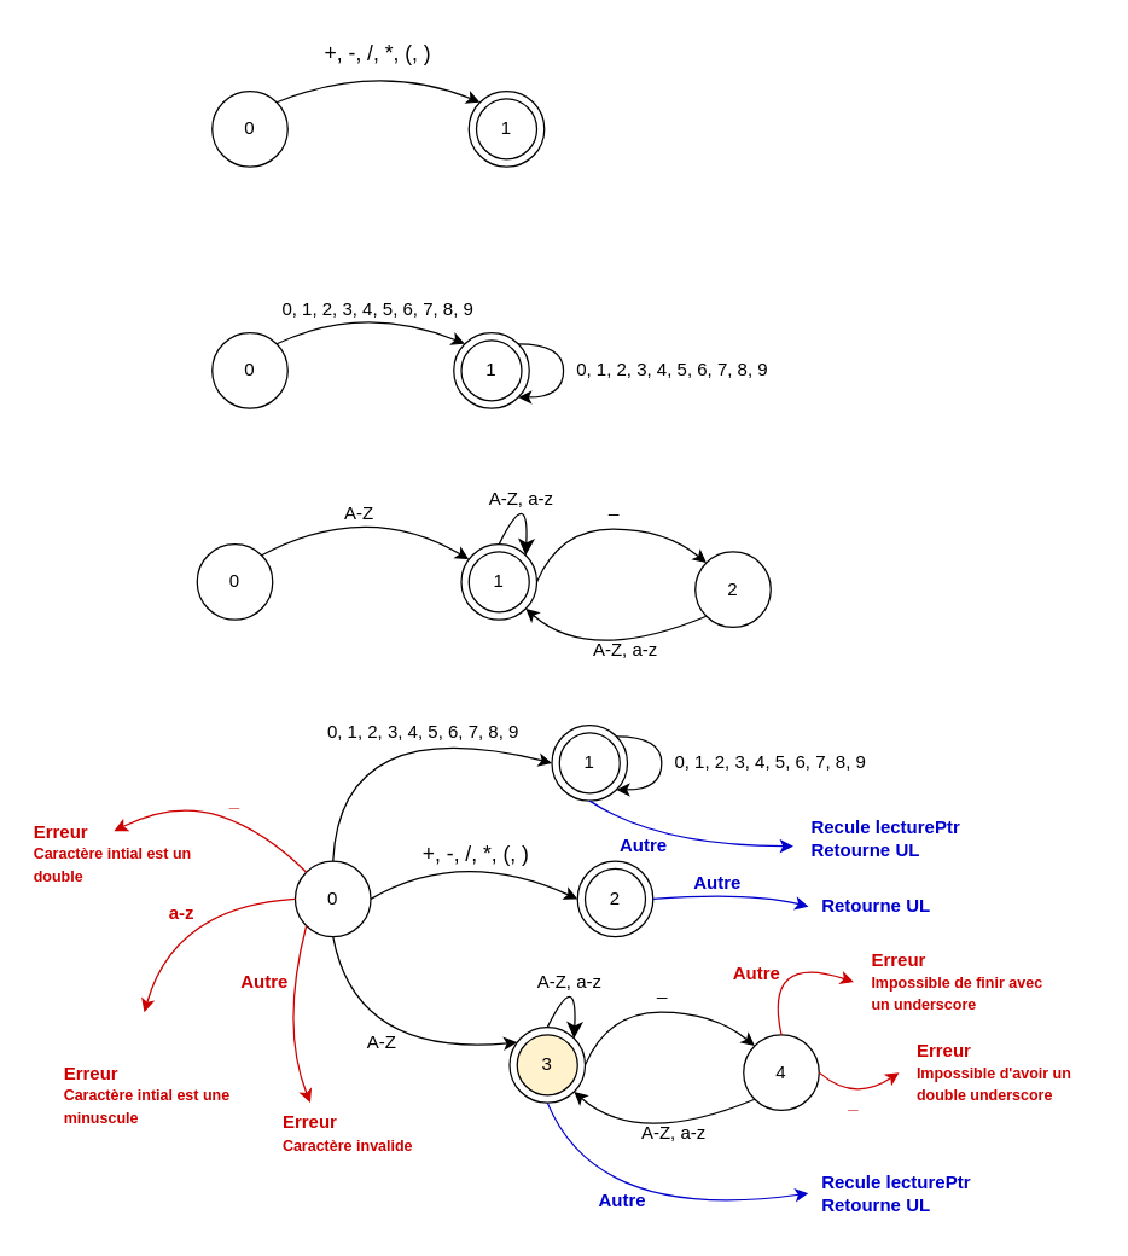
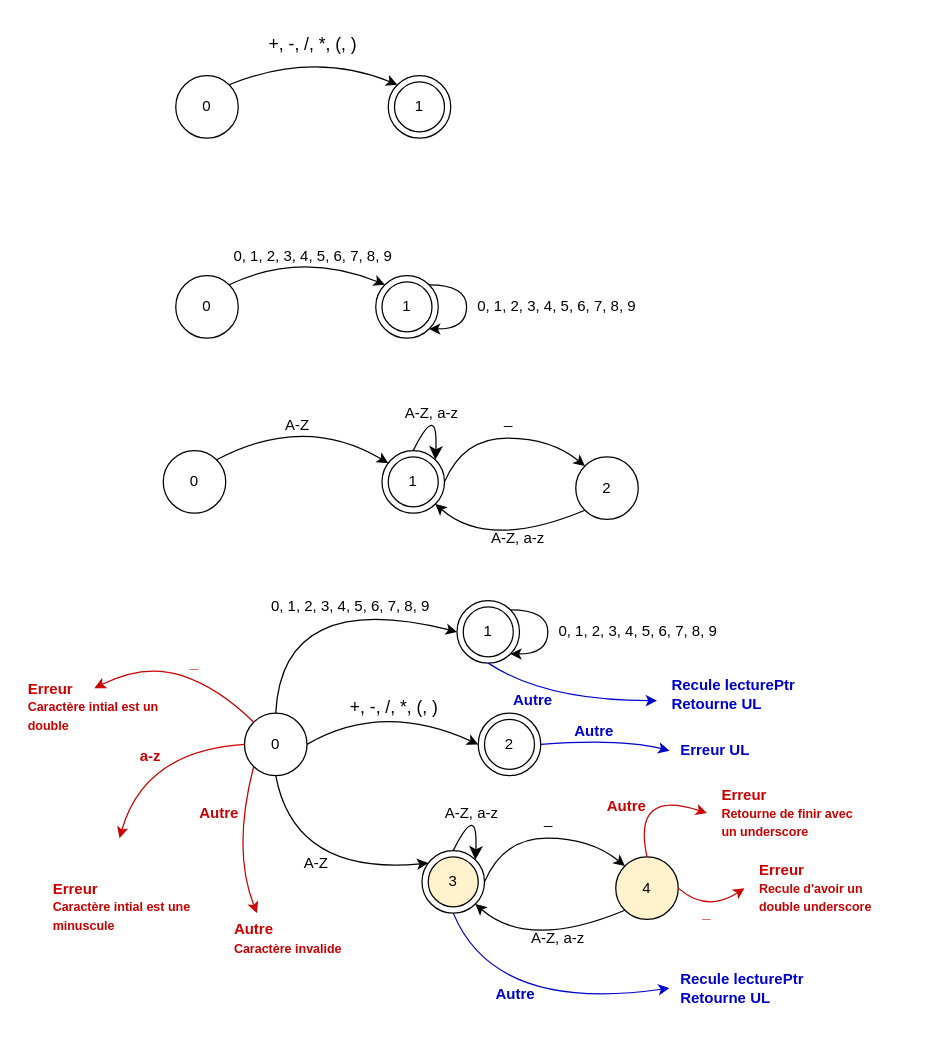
  <mxCell id="0" />
  <mxCell id="1" parent="0" />
  <mxCell id="2" value="0" style="ellipse;whiteSpace=wrap;html=1;aspect=fixed;" vertex="1" parent="1"><mxGeometry x="140" y="60" width="50" height="50" as="geometry" /></mxCell>
  <mxCell id="3" value="1" style="ellipse;whiteSpace=wrap;html=1;aspect=fixed;" vertex="1" parent="1"><mxGeometry x="310" y="60" width="50" height="50" as="geometry" /></mxCell>
  <mxCell id="4" value="1" style="ellipse;whiteSpace=wrap;html=1;aspect=fixed;" vertex="1" parent="1"><mxGeometry x="315" y="65" width="40" height="40" as="geometry" /></mxCell>
  <mxCell id="5" value="" style="endArrow=classic;html=1;rounded=0;exitX=1;exitY=0;exitDx=0;exitDy=0;entryX=0;entryY=0;entryDx=0;entryDy=0;curved=1;" edge="1" parent="1" source="2" target="3"><mxGeometry width="50" height="50" relative="1" as="geometry"><mxPoint x="190" y="60" as="sourcePoint" /><mxPoint x="240" y="10" as="targetPoint" /><Array as="points"><mxPoint x="250" y="40" /></Array></mxGeometry></mxCell>
  <mxCell id="6" value="&lt;font style=&quot;font-size: 14px;&quot;&gt;+, -, /, *, (, )&lt;/font&gt;" style="text;html=1;align=center;verticalAlign=middle;whiteSpace=wrap;rounded=0;" vertex="1" parent="1"><mxGeometry x="200" y="20" width="100" height="30" as="geometry" /></mxCell>
  <mxCell id="7" value="0" style="ellipse;whiteSpace=wrap;html=1;aspect=fixed;" vertex="1" parent="1"><mxGeometry x="140" y="220" width="50" height="50" as="geometry" /></mxCell>
  <mxCell id="8" value="0" style="ellipse;whiteSpace=wrap;html=1;aspect=fixed;" vertex="1" parent="1"><mxGeometry x="300" y="220" width="50" height="50" as="geometry" /></mxCell>
  <mxCell id="9" value="1" style="ellipse;whiteSpace=wrap;html=1;aspect=fixed;" vertex="1" parent="1"><mxGeometry x="305" y="225" width="40" height="40" as="geometry" /></mxCell>
  <mxCell id="10" value="" style="endArrow=classic;html=1;rounded=0;exitX=1;exitY=0;exitDx=0;exitDy=0;entryX=0;entryY=0;entryDx=0;entryDy=0;curved=1;" edge="1" parent="1" source="7" target="8"><mxGeometry width="50" height="50" relative="1" as="geometry"><mxPoint x="176" y="220" as="sourcePoint" /><mxPoint x="310" y="220" as="targetPoint" /><Array as="points"><mxPoint x="240" y="200" /></Array></mxGeometry></mxCell>
  <mxCell id="11" value="0, 1, 2, 3, 4, 5, 6, 7, 8, 9" style="text;html=1;align=center;verticalAlign=middle;whiteSpace=wrap;rounded=0;" vertex="1" parent="1"><mxGeometry x="175" y="190" width="150" height="30" as="geometry" /></mxCell>
  <mxCell id="12" value="0, 1, 2, 3, 4, 5, 6, 7, 8, 9" style="text;html=1;align=center;verticalAlign=middle;whiteSpace=wrap;rounded=0;" vertex="1" parent="1"><mxGeometry x="370" y="230" width="150" height="30" as="geometry" /></mxCell>
  <mxCell id="13" value="" style="endArrow=classic;html=1;rounded=0;edgeStyle=entityRelationEdgeStyle;entryX=1;entryY=1;entryDx=0;entryDy=0;exitX=1;exitY=0;exitDx=0;exitDy=0;curved=1;" edge="1" parent="1" source="8" target="8"><mxGeometry width="50" height="50" relative="1" as="geometry"><mxPoint x="370" y="230" as="sourcePoint" /><mxPoint x="396" y="275.28" as="targetPoint" /><Array as="points"><mxPoint x="410" y="250" /><mxPoint x="480" y="340" /><mxPoint x="500" y="240" /><mxPoint x="440" y="245" /></Array></mxGeometry></mxCell>
  <mxCell id="14" value="0" style="ellipse;whiteSpace=wrap;html=1;aspect=fixed;" vertex="1" parent="1"><mxGeometry x="130" y="360" width="50" height="50" as="geometry" /></mxCell>
  <mxCell id="15" value="" style="endArrow=classic;html=1;rounded=0;exitX=1;exitY=0;exitDx=0;exitDy=0;curved=1;" edge="1" parent="1" source="14"><mxGeometry width="50" height="50" relative="1" as="geometry"><mxPoint x="186" y="357" as="sourcePoint" /><mxPoint x="310" y="370" as="targetPoint" /><Array as="points"><mxPoint x="243" y="330" /></Array></mxGeometry></mxCell>
  <mxCell id="16" value="0" style="ellipse;whiteSpace=wrap;html=1;aspect=fixed;" vertex="1" parent="1"><mxGeometry x="305" y="360" width="50" height="50" as="geometry" /></mxCell>
  <mxCell id="17" value="1" style="ellipse;whiteSpace=wrap;html=1;aspect=fixed;" vertex="1" parent="1"><mxGeometry x="310" y="365" width="40" height="40" as="geometry" /></mxCell>
  <mxCell id="18" value="A-Z" style="text;html=1;align=center;verticalAlign=middle;whiteSpace=wrap;rounded=0;" vertex="1" parent="1"><mxGeometry x="220" y="330" width="35" height="20" as="geometry" /></mxCell>
  <mxCell id="19" value="2" style="ellipse;whiteSpace=wrap;html=1;aspect=fixed;" vertex="1" parent="1"><mxGeometry x="460" y="365" width="50" height="50" as="geometry" /></mxCell>
  <mxCell id="20" value="" style="edgeStyle=elbowEdgeStyle;elbow=vertical;endArrow=classic;html=1;curved=1;rounded=0;endSize=8;startSize=8;exitX=0.5;exitY=0;exitDx=0;exitDy=0;entryX=1;entryY=0;entryDx=0;entryDy=0;" edge="1" parent="1" source="16" target="16"><mxGeometry width="50" height="50" relative="1" as="geometry"><mxPoint x="310" y="350" as="sourcePoint" /><mxPoint x="380" y="310" as="targetPoint" /><Array as="points"><mxPoint x="350" y="320" /></Array></mxGeometry></mxCell>
  <mxCell id="21" value="A-Z, a-z" style="text;html=1;align=center;verticalAlign=middle;whiteSpace=wrap;rounded=0;" vertex="1" parent="1"><mxGeometry x="320" y="320" width="50" height="20" as="geometry" /></mxCell>
  <mxCell id="22" value="" style="endArrow=classic;html=1;rounded=0;exitX=1;exitY=0.5;exitDx=0;exitDy=0;curved=1;entryX=0;entryY=0;entryDx=0;entryDy=0;" edge="1" parent="1" source="16" target="19"><mxGeometry width="50" height="50" relative="1" as="geometry"><mxPoint x="355" y="367" as="sourcePoint" /><mxPoint x="492" y="370" as="targetPoint" /><Array as="points"><mxPoint x="370" y="350" /><mxPoint x="440" y="350" /></Array></mxGeometry></mxCell>
  <mxCell id="23" value="_" style="text;html=1;align=center;verticalAlign=middle;whiteSpace=wrap;rounded=0;" vertex="1" parent="1"><mxGeometry x="389" y="330" width="35" height="10" as="geometry" /></mxCell>
  <mxCell id="24" value="" style="endArrow=classic;html=1;rounded=0;exitX=0;exitY=1;exitDx=0;exitDy=0;curved=1;entryX=1;entryY=1;entryDx=0;entryDy=0;" edge="1" parent="1" source="19" target="16"><mxGeometry width="50" height="50" relative="1" as="geometry"><mxPoint x="233" y="477" as="sourcePoint" /><mxPoint x="370" y="480" as="targetPoint" /><Array as="points"><mxPoint x="390" y="440" /></Array></mxGeometry></mxCell>
  <mxCell id="25" value="A-Z, a-z" style="text;html=1;align=center;verticalAlign=middle;whiteSpace=wrap;rounded=0;" vertex="1" parent="1"><mxGeometry x="389" y="420" width="50" height="20" as="geometry" /></mxCell>
  <mxCell id="26" value="0" style="ellipse;whiteSpace=wrap;html=1;aspect=fixed;" vertex="1" parent="1"><mxGeometry x="195" y="570" width="50" height="50" as="geometry" /></mxCell>
  <mxCell id="27" value="1" style="ellipse;whiteSpace=wrap;html=1;aspect=fixed;" vertex="1" parent="1"><mxGeometry x="382" y="570" width="50" height="50" as="geometry" /></mxCell>
  <mxCell id="28" value="2" style="ellipse;whiteSpace=wrap;html=1;aspect=fixed;" vertex="1" parent="1"><mxGeometry x="387" y="575" width="40" height="40" as="geometry" /></mxCell>
  <mxCell id="29" value="" style="endArrow=classic;html=1;rounded=0;exitX=1;exitY=0.5;exitDx=0;exitDy=0;entryX=0;entryY=0.5;entryDx=0;entryDy=0;curved=1;" edge="1" parent="1" source="26" target="27"><mxGeometry width="50" height="50" relative="1" as="geometry"><mxPoint x="245" y="570" as="sourcePoint" /><mxPoint x="295" y="520" as="targetPoint" /><Array as="points"><mxPoint x="305" y="560" /></Array></mxGeometry></mxCell>
  <mxCell id="30" value="&lt;font style=&quot;font-size: 14px;&quot;&gt;+, -, /, *, (, )&lt;/font&gt;" style="text;html=1;align=center;verticalAlign=middle;whiteSpace=wrap;rounded=0;" vertex="1" parent="1"><mxGeometry x="265" y="550" width="100" height="30" as="geometry" /></mxCell>
  <mxCell id="31" value="0" style="ellipse;whiteSpace=wrap;html=1;aspect=fixed;" vertex="1" parent="1"><mxGeometry x="365" y="480" width="50" height="50" as="geometry" /></mxCell>
  <mxCell id="32" value="1" style="ellipse;whiteSpace=wrap;html=1;aspect=fixed;" vertex="1" parent="1"><mxGeometry x="370" y="485" width="40" height="40" as="geometry" /></mxCell>
  <mxCell id="33" value="" style="endArrow=classic;html=1;rounded=0;exitX=0.5;exitY=0;exitDx=0;exitDy=0;entryX=0;entryY=0.5;entryDx=0;entryDy=0;curved=1;" edge="1" parent="1" target="31" source="26"><mxGeometry width="50" height="50" relative="1" as="geometry"><mxPoint x="193" y="447" as="sourcePoint" /><mxPoint x="320" y="440" as="targetPoint" /><Array as="points"><mxPoint x="225" y="470" /></Array></mxGeometry></mxCell>
  <mxCell id="34" value="0, 1, 2, 3, 4, 5, 6, 7, 8, 9" style="text;html=1;align=center;verticalAlign=middle;whiteSpace=wrap;rounded=0;" vertex="1" parent="1"><mxGeometry x="205" y="470" width="150" height="30" as="geometry" /></mxCell>
  <mxCell id="35" value="0, 1, 2, 3, 4, 5, 6, 7, 8, 9" style="text;html=1;align=center;verticalAlign=middle;whiteSpace=wrap;rounded=0;" vertex="1" parent="1"><mxGeometry x="435" y="490" width="150" height="30" as="geometry" /></mxCell>
  <mxCell id="36" value="" style="endArrow=classic;html=1;rounded=0;edgeStyle=entityRelationEdgeStyle;entryX=1;entryY=1;entryDx=0;entryDy=0;exitX=1;exitY=0;exitDx=0;exitDy=0;curved=1;" edge="1" parent="1" source="31" target="31"><mxGeometry width="50" height="50" relative="1" as="geometry"><mxPoint x="435" y="490" as="sourcePoint" /><mxPoint x="461" y="535.28" as="targetPoint" /><Array as="points"><mxPoint x="475" y="510" /><mxPoint x="545" y="600" /><mxPoint x="565" y="500" /><mxPoint x="505" y="505" /></Array></mxGeometry></mxCell>
  <mxCell id="37" value="" style="endArrow=classic;html=1;rounded=0;exitX=0.5;exitY=1;exitDx=0;exitDy=0;curved=1;" edge="1" parent="1" source="26"><mxGeometry width="50" height="50" relative="1" as="geometry"><mxPoint x="205" y="687" as="sourcePoint" /><mxPoint x="342" y="690" as="targetPoint" /><Array as="points"><mxPoint x="235" y="700" /></Array></mxGeometry></mxCell>
  <mxCell id="38" value="0" style="ellipse;whiteSpace=wrap;html=1;aspect=fixed;" vertex="1" parent="1"><mxGeometry x="337" y="680" width="50" height="50" as="geometry" /></mxCell>
  <mxCell id="39" value="3" style="ellipse;whiteSpace=wrap;html=1;aspect=fixed;fillColor=#fff2cc;" vertex="1" parent="1"><mxGeometry x="342" y="685" width="40" height="40" as="geometry" /></mxCell>
  <mxCell id="40" value="A-Z" style="text;html=1;align=center;verticalAlign=middle;whiteSpace=wrap;rounded=0;" vertex="1" parent="1"><mxGeometry x="235" y="680" width="35" height="20" as="geometry" /></mxCell>
- <mxCell id="41" value="4" style="ellipse;whiteSpace=wrap;html=1;aspect=fixed;" vertex="1" parent="1"><mxGeometry x="492" y="685" width="50" height="50" as="geometry" /></mxCell>
+ <mxCell id="41" value="4" style="ellipse;whiteSpace=wrap;html=1;aspect=fixed;fillColor=#fff2cc;" vertex="1" parent="1"><mxGeometry x="492" y="685" width="50" height="50" as="geometry" /></mxCell>
  <mxCell id="42" value="" style="edgeStyle=elbowEdgeStyle;elbow=vertical;endArrow=classic;html=1;curved=1;rounded=0;endSize=8;startSize=8;exitX=0.5;exitY=0;exitDx=0;exitDy=0;entryX=1;entryY=0;entryDx=0;entryDy=0;" edge="1" parent="1" source="38" target="38"><mxGeometry width="50" height="50" relative="1" as="geometry"><mxPoint x="342" y="670" as="sourcePoint" /><mxPoint x="412" y="630" as="targetPoint" /><Array as="points"><mxPoint x="382" y="640" /></Array></mxGeometry></mxCell>
  <mxCell id="43" value="A-Z, a-z" style="text;html=1;align=center;verticalAlign=middle;whiteSpace=wrap;rounded=0;" vertex="1" parent="1"><mxGeometry x="352" y="640" width="50" height="20" as="geometry" /></mxCell>
  <mxCell id="44" value="" style="endArrow=classic;html=1;rounded=0;exitX=1;exitY=0.5;exitDx=0;exitDy=0;curved=1;entryX=0;entryY=0;entryDx=0;entryDy=0;" edge="1" parent="1" source="38" target="41"><mxGeometry width="50" height="50" relative="1" as="geometry"><mxPoint x="387" y="687" as="sourcePoint" /><mxPoint x="524" y="690" as="targetPoint" /><Array as="points"><mxPoint x="402" y="670" /><mxPoint x="472" y="670" /></Array></mxGeometry></mxCell>
  <mxCell id="45" value="_" style="text;html=1;align=center;verticalAlign=middle;whiteSpace=wrap;rounded=0;" vertex="1" parent="1"><mxGeometry x="421" y="650" width="35" height="10" as="geometry" /></mxCell>
  <mxCell id="46" value="" style="endArrow=classic;html=1;rounded=0;exitX=0;exitY=1;exitDx=0;exitDy=0;curved=1;entryX=1;entryY=1;entryDx=0;entryDy=0;" edge="1" parent="1" source="41" target="38"><mxGeometry width="50" height="50" relative="1" as="geometry"><mxPoint x="265" y="797" as="sourcePoint" /><mxPoint x="402" y="800" as="targetPoint" /><Array as="points"><mxPoint x="422" y="760" /></Array></mxGeometry></mxCell>
  <mxCell id="47" value="A-Z, a-z" style="text;html=1;align=center;verticalAlign=middle;whiteSpace=wrap;rounded=0;" vertex="1" parent="1"><mxGeometry x="421" y="740" width="50" height="20" as="geometry" /></mxCell>
  <mxCell id="48" value="" style="endArrow=classic;html=1;rounded=0;exitX=0.5;exitY=1;exitDx=0;exitDy=0;curved=1;strokeColor=#0000CC;" edge="1" parent="1" source="31"><mxGeometry width="50" height="50" relative="1" as="geometry"><mxPoint x="471" y="550" as="sourcePoint" /><mxPoint x="525" y="560" as="targetPoint" /><Array as="points"><mxPoint x="435" y="560" /></Array></mxGeometry></mxCell>
  <mxCell id="49" value="&lt;b&gt;&lt;font color=&quot;#0000cc&quot;&gt;Recule lecturePtr&lt;/font&gt;&lt;/b&gt;&lt;div&gt;&lt;b&gt;&lt;font color=&quot;#0000cc&quot;&gt;Retourne UL&lt;/font&gt;&lt;/b&gt;&lt;/div&gt;" style="text;html=1;align=left;verticalAlign=middle;whiteSpace=wrap;rounded=0;strokeColor=none;fontColor=#000099;" vertex="1" parent="1"><mxGeometry x="535" y="540" width="130" height="30" as="geometry" /></mxCell>
  <mxCell id="50" value="" style="endArrow=classic;html=1;rounded=0;exitX=1;exitY=0.5;exitDx=0;exitDy=0;curved=1;strokeColor=#0000CC;" edge="1" parent="1" source="27"><mxGeometry width="50" height="50" relative="1" as="geometry"><mxPoint x="449.5" y="600" as="sourcePoint" /><mxPoint x="535" y="600" as="targetPoint" /><Array as="points"><mxPoint x="495" y="590" /></Array></mxGeometry></mxCell>
- <mxCell id="51" value="&lt;b style=&quot;background-color: initial;&quot;&gt;&lt;font color=&quot;#0000cc&quot;&gt;Retourne UL&lt;/font&gt;&lt;/b&gt;" style="text;html=1;align=left;verticalAlign=middle;whiteSpace=wrap;rounded=0;strokeColor=none;fontColor=#000099;" vertex="1" parent="1"><mxGeometry x="542" y="585" width="130" height="30" as="geometry" /></mxCell>
+ <mxCell id="51" value="&lt;b style=&quot;background-color: initial;&quot;&gt;&lt;font color=&quot;#0000cc&quot;&gt;Erreur UL&lt;/font&gt;&lt;/b&gt;" style="text;html=1;align=left;verticalAlign=middle;whiteSpace=wrap;rounded=0;strokeColor=none;fontColor=#000099;" vertex="1" parent="1"><mxGeometry x="542" y="585" width="130" height="30" as="geometry" /></mxCell>
  <mxCell id="52" value="" style="endArrow=classic;html=1;rounded=0;exitX=0.5;exitY=1;exitDx=0;exitDy=0;curved=1;strokeColor=#0000CC;" edge="1" parent="1" source="38"><mxGeometry width="50" height="50" relative="1" as="geometry"><mxPoint x="365" y="805" as="sourcePoint" /><mxPoint x="535" y="790" as="targetPoint" /><Array as="points"><mxPoint x="395" y="810" /></Array></mxGeometry></mxCell>
  <mxCell id="53" value="&lt;b&gt;&lt;font color=&quot;#0000cc&quot;&gt;Recule lecturePtr&lt;/font&gt;&lt;/b&gt;&lt;div&gt;&lt;b&gt;&lt;font color=&quot;#0000cc&quot;&gt;Retourne UL&lt;/font&gt;&lt;/b&gt;&lt;/div&gt;" style="text;html=1;align=left;verticalAlign=middle;whiteSpace=wrap;rounded=0;strokeColor=none;fontColor=#000099;" vertex="1" parent="1"><mxGeometry x="542" y="775" width="130" height="30" as="geometry" /></mxCell>
  <mxCell id="54" value="" style="endArrow=classic;html=1;rounded=0;exitX=0;exitY=0.5;exitDx=0;exitDy=0;curved=1;strokeColor=#CC0000;" edge="1" parent="1" source="26"><mxGeometry width="50" height="50" relative="1" as="geometry"><mxPoint x="45" y="680" as="sourcePoint" /><mxPoint x="95" y="670" as="targetPoint" /><Array as="points"><mxPoint x="115" y="600" /></Array></mxGeometry></mxCell>
  <mxCell id="55" value="" style="endArrow=classic;html=1;rounded=0;exitX=0;exitY=1;exitDx=0;exitDy=0;curved=1;strokeColor=#CC0000;" edge="1" parent="1" source="26"><mxGeometry width="50" height="50" relative="1" as="geometry"><mxPoint x="215" y="710" as="sourcePoint" /><mxPoint x="205" y="730" as="targetPoint" /><Array as="points"><mxPoint x="185" y="680" /></Array></mxGeometry></mxCell>
  <mxCell id="56" value="&lt;font color=&quot;#cc0000&quot;&gt;&lt;b&gt;a-z&lt;/b&gt;&lt;/font&gt;" style="text;html=1;align=center;verticalAlign=middle;whiteSpace=wrap;rounded=0;" vertex="1" parent="1"><mxGeometry x="90" y="590" width="60" height="30" as="geometry" /></mxCell>
  <mxCell id="57" value="&lt;font color=&quot;#cc0000&quot;&gt;&lt;b&gt;Erreur&lt;/b&gt;&lt;/font&gt;&lt;div&gt;&lt;font size=&quot;1&quot; color=&quot;#cc0000&quot;&gt;&lt;b style=&quot;&quot;&gt;Caractère intial est une minuscule&lt;/b&gt;&lt;/font&gt;&lt;/div&gt;" style="text;html=1;align=left;verticalAlign=middle;whiteSpace=wrap;rounded=0;" vertex="1" parent="1"><mxGeometry x="40" y="710" width="130" height="30" as="geometry" /></mxCell>
  <mxCell id="58" value="&lt;font color=&quot;#cc0000&quot;&gt;&lt;b&gt;Autre&lt;/b&gt;&lt;/font&gt;" style="text;html=1;align=center;verticalAlign=middle;whiteSpace=wrap;rounded=0;" vertex="1" parent="1"><mxGeometry x="145" y="635" width="60" height="30" as="geometry" /></mxCell>
- <mxCell id="59" value="&lt;font color=&quot;#cc0000&quot;&gt;&lt;b&gt;Erreur&lt;/b&gt;&lt;/font&gt;&lt;div&gt;&lt;font size=&quot;1&quot; color=&quot;#cc0000&quot;&gt;&lt;b style=&quot;&quot;&gt;Caractère invalide&lt;/b&gt;&lt;/font&gt;&lt;/div&gt;" style="text;html=1;align=left;verticalAlign=middle;whiteSpace=wrap;rounded=0;" vertex="1" parent="1"><mxGeometry x="185" y="735" width="90" height="30" as="geometry" /></mxCell>
+ <mxCell id="59" value="&lt;font color=&quot;#cc0000&quot;&gt;&lt;b&gt;Autre&lt;/b&gt;&lt;/font&gt;&lt;div&gt;&lt;font size=&quot;1&quot; color=&quot;#cc0000&quot;&gt;&lt;b style=&quot;&quot;&gt;Caractère invalide&lt;/b&gt;&lt;/font&gt;&lt;/div&gt;" style="text;html=1;align=left;verticalAlign=middle;whiteSpace=wrap;rounded=0;" vertex="1" parent="1"><mxGeometry x="185" y="735" width="90" height="30" as="geometry" /></mxCell>
  <mxCell id="60" value="" style="endArrow=classic;html=1;rounded=0;exitX=0.5;exitY=0;exitDx=0;exitDy=0;curved=1;strokeColor=#CC0000;" edge="1" parent="1" source="41"><mxGeometry width="50" height="50" relative="1" as="geometry"><mxPoint x="725" y="672.5" as="sourcePoint" /><mxPoint x="565" y="650" as="targetPoint" /><Array as="points"><mxPoint x="505" y="630" /></Array></mxGeometry></mxCell>
  <mxCell id="61" value="&lt;font color=&quot;#cc0000&quot;&gt;&lt;b&gt;Autre&lt;/b&gt;&lt;/font&gt;" style="text;html=1;align=center;verticalAlign=middle;whiteSpace=wrap;rounded=0;" vertex="1" parent="1"><mxGeometry x="471" y="630" width="60" height="30" as="geometry" /></mxCell>
- <mxCell id="62" value="&lt;font color=&quot;#cc0000&quot;&gt;&lt;b&gt;Erreur&lt;/b&gt;&lt;/font&gt;&lt;div&gt;&lt;font size=&quot;1&quot; color=&quot;#cc0000&quot;&gt;&lt;b&gt;Impossible de finir avec un underscore&lt;/b&gt;&lt;/font&gt;&lt;/div&gt;" style="text;html=1;align=left;verticalAlign=middle;whiteSpace=wrap;rounded=0;" vertex="1" parent="1"><mxGeometry x="575" y="635" width="120" height="30" as="geometry" /></mxCell>
+ <mxCell id="62" value="&lt;font color=&quot;#cc0000&quot;&gt;&lt;b&gt;Erreur&lt;/b&gt;&lt;/font&gt;&lt;div&gt;&lt;font size=&quot;1&quot; color=&quot;#cc0000&quot;&gt;&lt;b&gt;Retourne de finir avec un underscore&lt;/b&gt;&lt;/font&gt;&lt;/div&gt;" style="text;html=1;align=left;verticalAlign=middle;whiteSpace=wrap;rounded=0;" vertex="1" parent="1"><mxGeometry x="575" y="635" width="120" height="30" as="geometry" /></mxCell>
  <mxCell id="63" value="" style="endArrow=classic;html=1;rounded=0;exitX=1;exitY=0.5;exitDx=0;exitDy=0;curved=1;strokeColor=#CC0000;" edge="1" parent="1" source="41"><mxGeometry width="50" height="50" relative="1" as="geometry"><mxPoint x="567" y="730" as="sourcePoint" /><mxPoint x="595" y="710" as="targetPoint" /><Array as="points"><mxPoint x="565" y="730" /></Array></mxGeometry></mxCell>
  <mxCell id="64" value="&lt;font color=&quot;#cc0000&quot;&gt;&lt;b&gt;_&lt;/b&gt;&lt;/font&gt;" style="text;html=1;align=center;verticalAlign=middle;whiteSpace=wrap;rounded=0;" vertex="1" parent="1"><mxGeometry x="535" y="715" width="60" height="30" as="geometry" /></mxCell>
- <mxCell id="65" value="&lt;font color=&quot;#cc0000&quot;&gt;&lt;b&gt;Erreur&lt;/b&gt;&lt;/font&gt;&lt;div&gt;&lt;font size=&quot;1&quot; color=&quot;#cc0000&quot;&gt;&lt;b&gt;Impossible d'avoir un double underscore&lt;/b&gt;&lt;/font&gt;&lt;/div&gt;" style="text;html=1;align=left;verticalAlign=middle;whiteSpace=wrap;rounded=0;" vertex="1" parent="1"><mxGeometry x="605" y="695" width="120" height="30" as="geometry" /></mxCell>
+ <mxCell id="65" value="&lt;font color=&quot;#cc0000&quot;&gt;&lt;b&gt;Erreur&lt;/b&gt;&lt;/font&gt;&lt;div&gt;&lt;font size=&quot;1&quot; color=&quot;#cc0000&quot;&gt;&lt;b&gt;Recule d'avoir un double underscore&lt;/b&gt;&lt;/font&gt;&lt;/div&gt;" style="text;html=1;align=left;verticalAlign=middle;whiteSpace=wrap;rounded=0;" vertex="1" parent="1"><mxGeometry x="605" y="695" width="120" height="30" as="geometry" /></mxCell>
  <mxCell id="66" value="&lt;b style=&quot;&quot;&gt;&lt;font color=&quot;#0000cc&quot;&gt;Autre&lt;/font&gt;&lt;/b&gt;" style="text;html=1;align=center;verticalAlign=middle;whiteSpace=wrap;rounded=0;" vertex="1" parent="1"><mxGeometry x="445" y="570" width="60" height="30" as="geometry" /></mxCell>
  <mxCell id="67" value="&lt;b style=&quot;&quot;&gt;&lt;font color=&quot;#0000cc&quot;&gt;Autre&lt;/font&gt;&lt;/b&gt;" style="text;html=1;align=center;verticalAlign=middle;whiteSpace=wrap;rounded=0;" vertex="1" parent="1"><mxGeometry x="396" y="545" width="60" height="30" as="geometry" /></mxCell>
  <mxCell id="68" value="&lt;b style=&quot;&quot;&gt;&lt;font color=&quot;#0000cc&quot;&gt;Autre&lt;/font&gt;&lt;/b&gt;" style="text;html=1;align=center;verticalAlign=middle;whiteSpace=wrap;rounded=0;" vertex="1" parent="1"><mxGeometry x="382" y="780" width="60" height="30" as="geometry" /></mxCell>
  <mxCell id="69" value="" style="endArrow=classic;html=1;rounded=0;exitX=0;exitY=0;exitDx=0;exitDy=0;curved=1;strokeColor=#CC0000;" edge="1" parent="1" source="26"><mxGeometry width="50" height="50" relative="1" as="geometry"><mxPoint x="170" y="530" as="sourcePoint" /><mxPoint x="75" y="550" as="targetPoint" /><Array as="points"><mxPoint x="175" y="550" /><mxPoint x="115" y="530" /></Array></mxGeometry></mxCell>
  <mxCell id="70" value="&lt;font color=&quot;#cc0000&quot;&gt;&lt;b&gt;_&lt;/b&gt;&lt;/font&gt;" style="text;html=1;align=center;verticalAlign=middle;whiteSpace=wrap;rounded=0;" vertex="1" parent="1"><mxGeometry x="125" y="515" width="60" height="30" as="geometry" /></mxCell>
  <mxCell id="71" value="&lt;font color=&quot;#cc0000&quot;&gt;&lt;b&gt;Erreur&lt;/b&gt;&lt;/font&gt;&lt;div&gt;&lt;font size=&quot;1&quot; color=&quot;#cc0000&quot;&gt;&lt;b style=&quot;&quot;&gt;Caractère intial est un double&lt;/b&gt;&lt;/font&gt;&lt;/div&gt;" style="text;html=1;align=left;verticalAlign=middle;whiteSpace=wrap;rounded=0;" vertex="1" parent="1"><mxGeometry x="20" y="550" width="130" height="30" as="geometry" /></mxCell>
